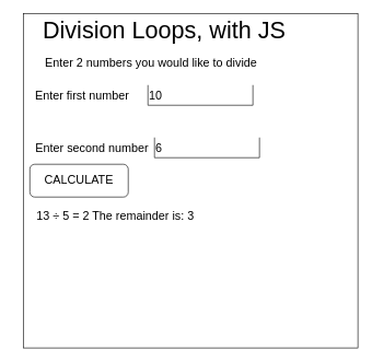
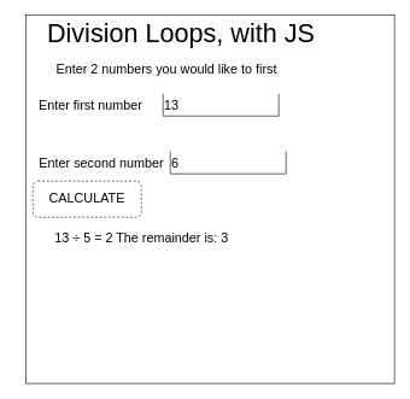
  <mxCell id="0" />
  <mxCell id="1" parent="0" />
  <mxCell id="2" value="" style="whiteSpace=wrap;html=1;aspect=fixed;" vertex="1" parent="1"><mxGeometry x="35" y="20" width="510" height="510" as="geometry" /></mxCell>
  <mxCell id="3" value="&lt;font style=&quot;font-size: 36px&quot;&gt;Division Loops, with JS&lt;/font&gt;" style="text;html=1;strokeColor=none;fillColor=none;align=center;verticalAlign=middle;whiteSpace=wrap;rounded=0;" vertex="1" parent="1"><mxGeometry x="55" y="30" width="390" height="30" as="geometry" /></mxCell>
- <mxCell id="4" value="&lt;font style=&quot;font-size: 18px&quot;&gt;Enter 2 numbers you would like to divide&lt;/font&gt;" style="text;html=1;strokeColor=none;fillColor=none;align=center;verticalAlign=middle;whiteSpace=wrap;rounded=0;" vertex="1" parent="1"><mxGeometry x="20" y="80" width="420" height="30" as="geometry" /></mxCell>
+ <mxCell id="4" value="&lt;font style=&quot;font-size: 18px&quot;&gt;Enter 2 numbers you would like to first&lt;/font&gt;" style="text;html=1;strokeColor=none;fillColor=none;align=center;verticalAlign=middle;whiteSpace=wrap;rounded=0;" vertex="1" parent="1"><mxGeometry x="20" y="80" width="420" height="30" as="geometry" /></mxCell>
  <mxCell id="5" value="&lt;font style=&quot;font-size: 18px&quot;&gt;Enter first number&lt;/font&gt;" style="text;html=1;strokeColor=none;fillColor=none;align=center;verticalAlign=middle;whiteSpace=wrap;rounded=0;" vertex="1" parent="1"><mxGeometry x="45" y="130" width="160" height="30" as="geometry" /></mxCell>
  <mxCell id="6" value="&lt;font style=&quot;font-size: 18px&quot;&gt;Enter second number&lt;/font&gt;" style="text;html=1;strokeColor=none;fillColor=none;align=center;verticalAlign=middle;whiteSpace=wrap;rounded=0;" vertex="1" parent="1"><mxGeometry x="35" y="210" width="210" height="30" as="geometry" /></mxCell>
- <mxCell id="7" value="&lt;font style=&quot;font-size: 18px&quot;&gt;CALCULATE&lt;/font&gt;" style="rounded=1;whiteSpace=wrap;html=1;" vertex="1" parent="1"><mxGeometry x="45" y="250" width="150" height="50" as="geometry" /></mxCell>
- <mxCell id="8" value="10" style="shape=partialRectangle;whiteSpace=wrap;html=1;bottom=1;right=1;left=1;top=0;fillColor=none;routingCenterX=-0.5;fontSize=18;align=left;" vertex="1" parent="1"><mxGeometry x="225" y="130" width="160" height="30" as="geometry" /></mxCell>
+ <mxCell id="7" value="&lt;font style=&quot;font-size: 18px&quot;&gt;CALCULATE&lt;/font&gt;" style="rounded=1;whiteSpace=wrap;html=1;dashed=1;" vertex="1" parent="1"><mxGeometry x="45" y="250" width="150" height="50" as="geometry" /></mxCell>
+ <mxCell id="8" value="13" style="shape=partialRectangle;whiteSpace=wrap;html=1;bottom=1;right=1;left=1;top=0;fillColor=none;routingCenterX=-0.5;fontSize=18;align=left;" vertex="1" parent="1"><mxGeometry x="225" y="130" width="160" height="30" as="geometry" /></mxCell>
  <mxCell id="9" value="6" style="shape=partialRectangle;whiteSpace=wrap;html=1;bottom=1;right=1;left=1;top=0;fillColor=none;routingCenterX=-0.5;fontSize=18;align=left;" vertex="1" parent="1"><mxGeometry x="235" y="210" width="160" height="30" as="geometry" /></mxCell>
- <mxCell id="10" value="13 ÷ 5 = 2 The remainder is: 3" style="text;html=1;align=center;verticalAlign=middle;resizable=0;points=[];autosize=1;strokeColor=none;fillColor=none;fontSize=18;" vertex="1" parent="1"><mxGeometry x="45" y="315" width="260" height="30" as="geometry" /></mxCell>
+ <mxCell id="10" value="13 ÷ 5 = 2 The remainder is: 3" style="text;html=1;align=center;verticalAlign=middle;resizable=0;points=[];autosize=1;strokeColor=none;fillColor=none;fontSize=18;" vertex="1" parent="1"><mxGeometry x="65" y="315" width="260" height="30" as="geometry" /></mxCell>
